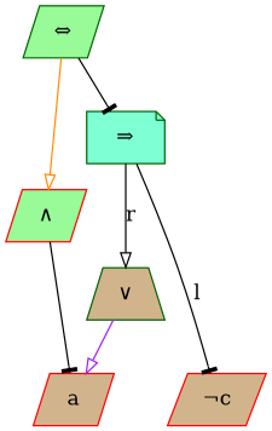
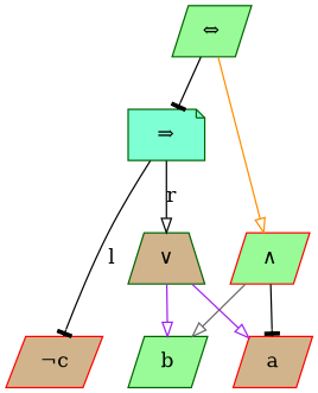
  digraph {
    node [color=darkgreen fillcolor=tan fontcolor=black shape=parallelogram style=filled]
    edge [color=black fontcolor=black arrowhead=onormal]
    n1 [color=red label=a]
+   n2 [fillcolor=palegreen label=b]
    n3 [color=red label="¬c"]
    n4 [color=red fillcolor=palegreen label="∧"]
    n5 [label="∨" shape=trapezium]
    n6 [fillcolor=aquamarine label="⇒" shape=note]
    n7 [fillcolor=palegreen label="⇔"]
    subgraph sub_1 {
      rank=same
      n1
+     n2
      n3
    }
    n4 -> n1 [arrowhead=tee]
+   n4 -> n2 [color=gray40]
    n5 -> n1 [color=purple]
+   n5 -> n2 [color=purple]
    n6 -> n3 [label=l arrowhead=tee]
    n6 -> n5 [label=r]
    n7 -> n4 [color=darkorange]
    n7 -> n6 [arrowhead=tee]
  }
